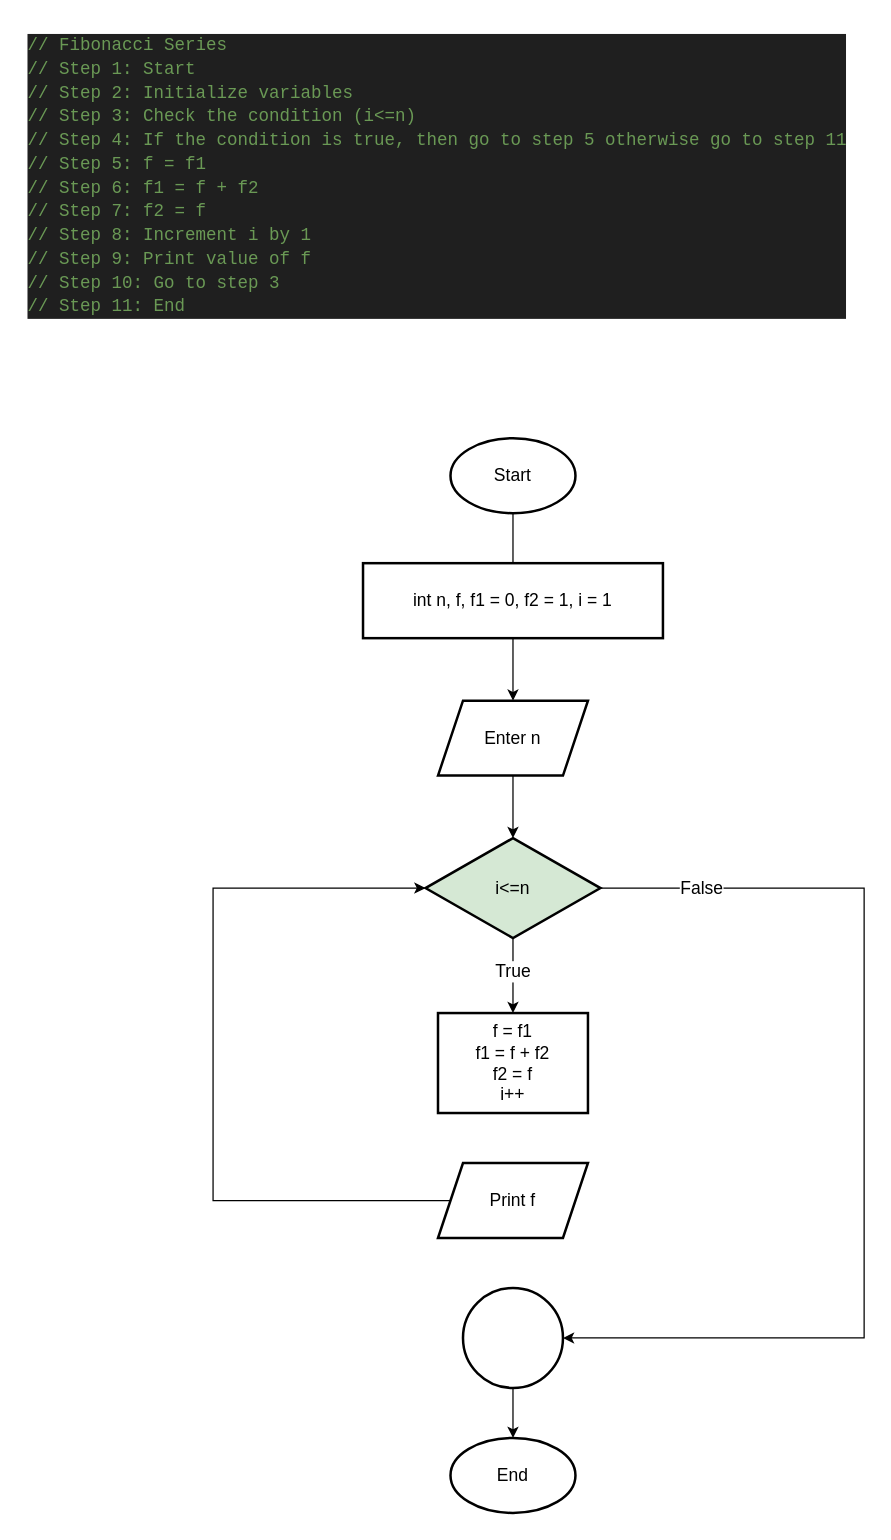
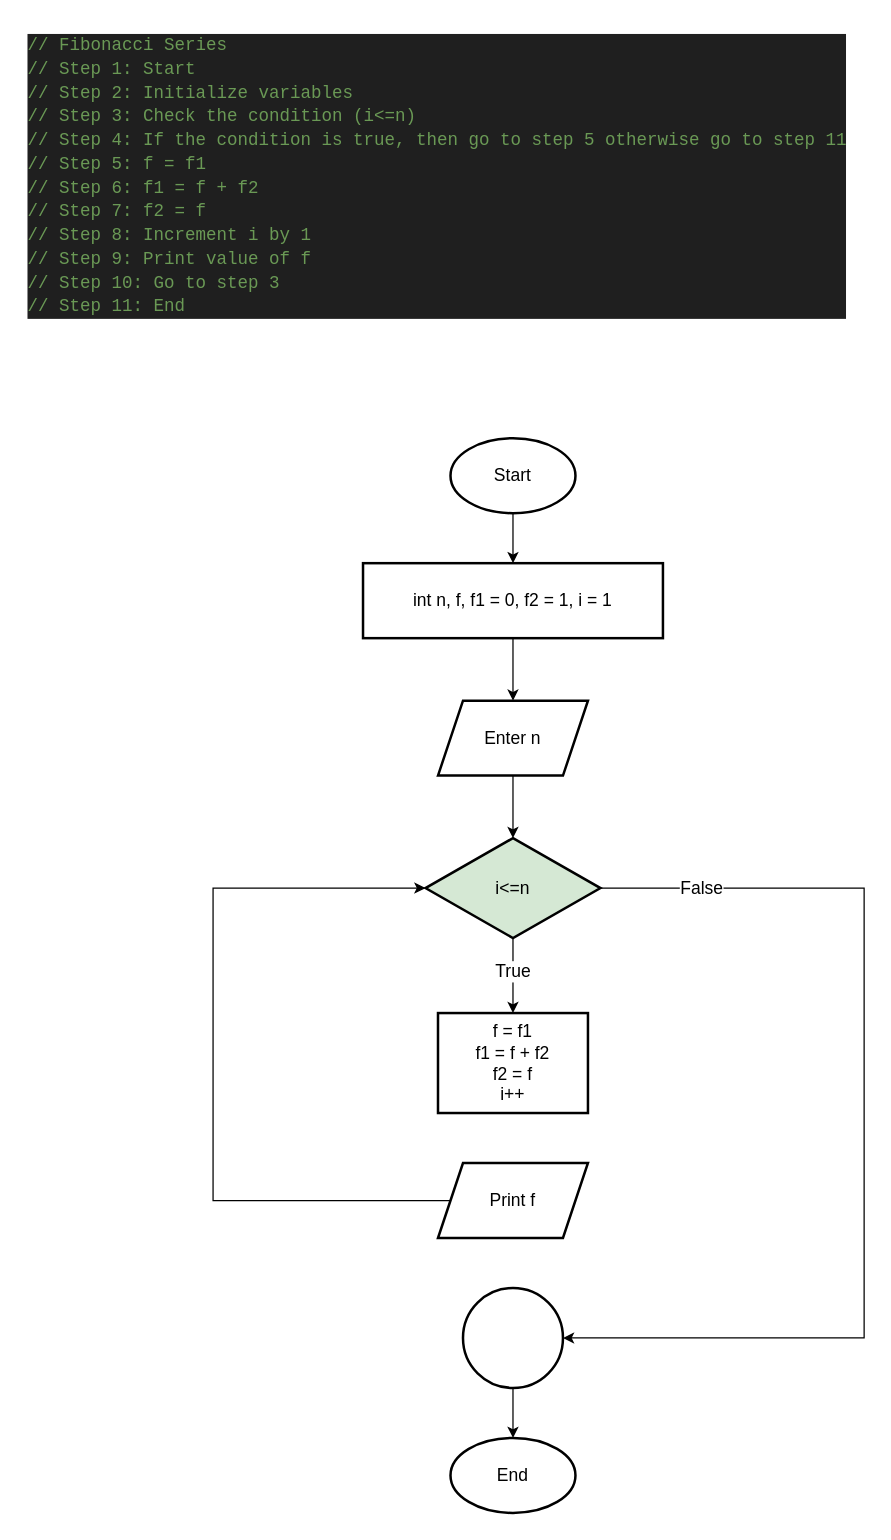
  <mxCell id="0" />
  <mxCell id="1" parent="0" />
  <mxCell id="2" value="&lt;div style=&quot;color: rgb(204, 204, 204); background-color: rgb(31, 31, 31); font-family: Consolas, &amp;quot;Courier New&amp;quot;, monospace; font-weight: normal; line-height: 19px; white-space: pre;&quot;&gt;&lt;div&gt;&lt;span style=&quot;color: #6a9955;&quot;&gt;// Fibonacci Series&lt;/span&gt;&lt;/div&gt;&lt;div&gt;&lt;span style=&quot;color: #6a9955;&quot;&gt;// Step 1: Start&lt;/span&gt;&lt;/div&gt;&lt;div&gt;&lt;span style=&quot;color: #6a9955;&quot;&gt;// Step 2: Initialize variables&lt;/span&gt;&lt;/div&gt;&lt;div&gt;&lt;span style=&quot;color: #6a9955;&quot;&gt;// Step 3: Check the condition (i&amp;lt;=n)&lt;/span&gt;&lt;/div&gt;&lt;div&gt;&lt;span style=&quot;color: #6a9955;&quot;&gt;// Step 4: If the condition is true, then go to step 5 otherwise go to step 11&lt;/span&gt;&lt;/div&gt;&lt;div&gt;&lt;span style=&quot;color: #6a9955;&quot;&gt;// Step 5: f = f1&lt;/span&gt;&lt;/div&gt;&lt;div&gt;&lt;span style=&quot;color: #6a9955;&quot;&gt;// Step 6: f1 = f + f2&lt;/span&gt;&lt;/div&gt;&lt;div&gt;&lt;span style=&quot;color: #6a9955;&quot;&gt;// Step 7: f2 = f&lt;/span&gt;&lt;/div&gt;&lt;div&gt;&lt;span style=&quot;color: #6a9955;&quot;&gt;// Step 8: Increment i by 1&lt;/span&gt;&lt;/div&gt;&lt;div&gt;&lt;span style=&quot;color: #6a9955;&quot;&gt;// Step 9: Print value of f&lt;/span&gt;&lt;/div&gt;&lt;div&gt;&lt;span style=&quot;color: #6a9955;&quot;&gt;// Step 10: Go to step 3&lt;/span&gt;&lt;/div&gt;&lt;div&gt;&lt;span style=&quot;color: #6a9955;&quot;&gt;// Step 11: End&lt;/span&gt;&lt;/div&gt;&lt;/div&gt;" style="text;whiteSpace=wrap;html=1;fontSize=14;" vertex="1" parent="1"><mxGeometry x="20" y="20" width="560" height="250" as="geometry" /></mxCell>
- <mxCell id="3" value="" style="edgeStyle=orthogonalEdgeStyle;rounded=0;orthogonalLoop=1;jettySize=auto;html=1;fontSize=14;endArrow=none;" edge="1" parent="1" source="4" target="7"><mxGeometry relative="1" as="geometry" /></mxCell>
+ <mxCell id="3" value="" style="edgeStyle=orthogonalEdgeStyle;rounded=0;orthogonalLoop=1;jettySize=auto;html=1;fontSize=14;" edge="1" parent="1" source="4" target="7"><mxGeometry relative="1" as="geometry" /></mxCell>
  <mxCell id="4" value="Start" style="strokeWidth=2;html=1;shape=mxgraph.flowchart.start_1;whiteSpace=wrap;fontSize=14;" vertex="1" parent="1"><mxGeometry x="360" y="350" width="100" height="60" as="geometry" /></mxCell>
  <mxCell id="5" value="End" style="strokeWidth=2;html=1;shape=mxgraph.flowchart.start_1;whiteSpace=wrap;fontSize=14;" vertex="1" parent="1"><mxGeometry x="360" y="1150" width="100" height="60" as="geometry" /></mxCell>
  <mxCell id="6" value="" style="edgeStyle=orthogonalEdgeStyle;rounded=0;orthogonalLoop=1;jettySize=auto;html=1;fontSize=14;" edge="1" parent="1" source="7" target="9"><mxGeometry relative="1" as="geometry" /></mxCell>
  <mxCell id="7" value="int n, f, f1 = 0, f2 = 1, i = 1" style="whiteSpace=wrap;html=1;strokeWidth=2;fontSize=14;" vertex="1" parent="1"><mxGeometry x="290" y="450" width="240" height="60" as="geometry" /></mxCell>
  <mxCell id="8" value="" style="edgeStyle=orthogonalEdgeStyle;rounded=0;orthogonalLoop=1;jettySize=auto;html=1;fontSize=14;" edge="1" parent="1" source="9" target="14"><mxGeometry relative="1" as="geometry" /></mxCell>
  <mxCell id="9" value="Enter n" style="shape=parallelogram;perimeter=parallelogramPerimeter;whiteSpace=wrap;html=1;fixedSize=1;strokeWidth=2;fontSize=14;" vertex="1" parent="1"><mxGeometry x="350" y="560" width="120" height="60" as="geometry" /></mxCell>
  <mxCell id="10" value="" style="edgeStyle=orthogonalEdgeStyle;rounded=0;orthogonalLoop=1;jettySize=auto;html=1;fontSize=14;" edge="1" parent="1" source="14" target="15"><mxGeometry relative="1" as="geometry" /></mxCell>
  <mxCell id="11" value="True" style="edgeLabel;html=1;align=center;verticalAlign=middle;resizable=0;points=[];fontSize=14;" vertex="1" connectable="0" parent="10"><mxGeometry x="-0.13" y="-1" relative="1" as="geometry"><mxPoint as="offset" /></mxGeometry></mxCell>
  <mxCell id="12" value="" style="edgeStyle=orthogonalEdgeStyle;rounded=0;orthogonalLoop=1;jettySize=auto;html=1;entryX=1;entryY=0.5;entryDx=0;entryDy=0;fontSize=14;" edge="1" parent="1" source="14" target="19"><mxGeometry relative="1" as="geometry"><mxPoint x="690" y="1120" as="targetPoint" /><Array as="points"><mxPoint x="691" y="710" /><mxPoint x="691" y="1070" /></Array></mxGeometry></mxCell>
  <mxCell id="13" value="False" style="edgeLabel;html=1;align=center;verticalAlign=middle;resizable=0;points=[];fontSize=14;" vertex="1" connectable="0" parent="12"><mxGeometry x="-0.804" y="1" relative="1" as="geometry"><mxPoint as="offset" /></mxGeometry></mxCell>
  <mxCell id="14" value="i&amp;lt;=n" style="rhombus;whiteSpace=wrap;html=1;strokeWidth=2;fontSize=14;fillColor=#d5e8d4;" vertex="1" parent="1"><mxGeometry x="340" y="670" width="140" height="80" as="geometry" /></mxCell>
  <mxCell id="15" value="f = f1&lt;div&gt;f1 = f + f2&lt;/div&gt;&lt;div&gt;f2 = f&lt;/div&gt;&lt;div&gt;i++&lt;/div&gt;" style="whiteSpace=wrap;html=1;strokeWidth=2;fontSize=14;" vertex="1" parent="1"><mxGeometry x="350" y="810" width="120" height="80" as="geometry" /></mxCell>
  <mxCell id="16" value="" style="edgeStyle=orthogonalEdgeStyle;rounded=0;orthogonalLoop=1;jettySize=auto;html=1;entryX=0;entryY=0.5;entryDx=0;entryDy=0;exitX=0;exitY=0.5;exitDx=0;exitDy=0;fontSize=14;" edge="1" parent="1" source="17"><mxGeometry relative="1" as="geometry"><mxPoint x="350.003" y="960" as="sourcePoint" /><mxPoint x="340" y="710" as="targetPoint" /><Array as="points"><mxPoint x="170" y="960" /><mxPoint x="170" y="710" /></Array></mxGeometry></mxCell>
  <mxCell id="17" value="Print f" style="shape=parallelogram;perimeter=parallelogramPerimeter;whiteSpace=wrap;html=1;fixedSize=1;strokeWidth=2;fontSize=14;" vertex="1" parent="1"><mxGeometry x="350" y="930" width="120" height="60" as="geometry" /></mxCell>
  <mxCell id="18" value="" style="edgeStyle=orthogonalEdgeStyle;rounded=0;orthogonalLoop=1;jettySize=auto;html=1;fontSize=14;" edge="1" parent="1" source="19" target="5"><mxGeometry relative="1" as="geometry" /></mxCell>
  <mxCell id="19" value="" style="ellipse;whiteSpace=wrap;html=1;strokeWidth=2;fontSize=14;" vertex="1" parent="1"><mxGeometry x="370" y="1030" width="80" height="80" as="geometry" /></mxCell>
